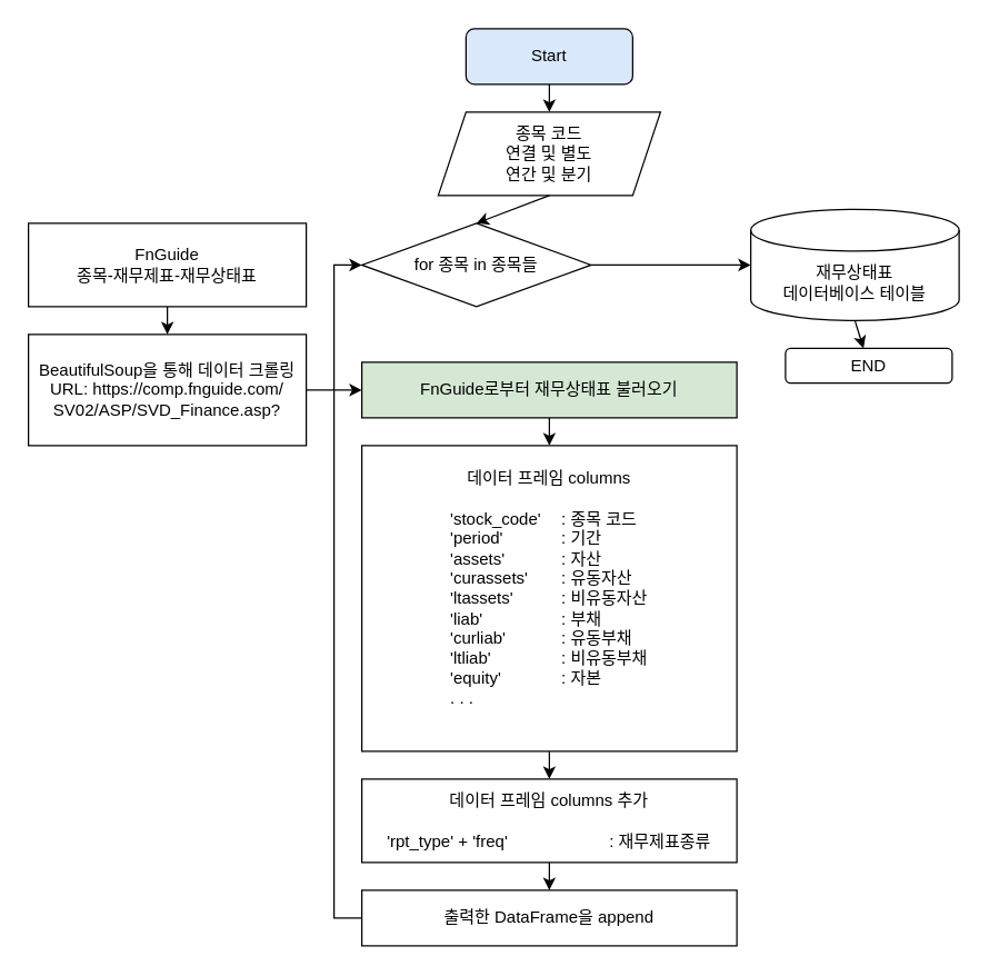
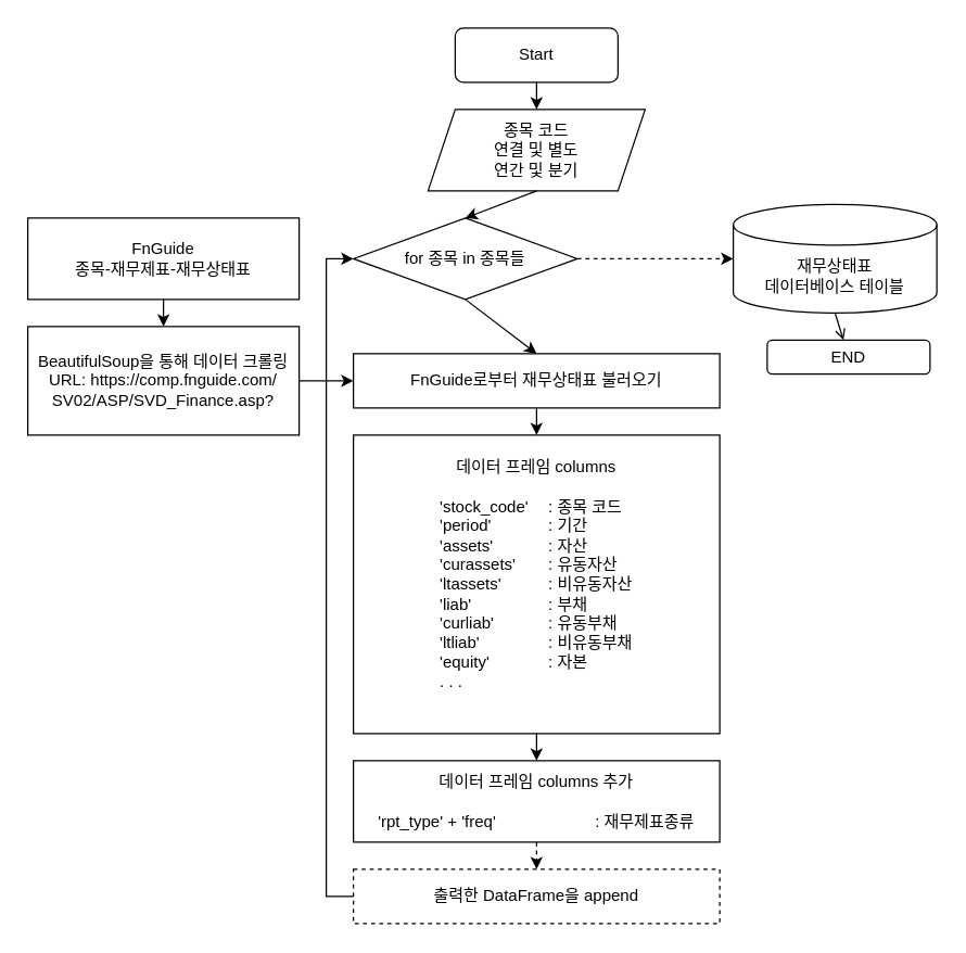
  <mxCell id="0" />
  <mxCell id="1" parent="0" />
- <mxCell id="2" value="Start" style="rounded=1;whiteSpace=wrap;html=1;fillColor=#dae8fc;" parent="1" vertex="1"><mxGeometry x="335" y="20" width="120" height="40" as="geometry" /></mxCell>
+ <mxCell id="2" value="Start" style="rounded=1;whiteSpace=wrap;html=1;" parent="1" vertex="1"><mxGeometry x="335" y="20" width="120" height="40" as="geometry" /></mxCell>
  <mxCell id="3" value="종목 코드&lt;br&gt;연결 및 별도&lt;br&gt;연간 및 분기" style="shape=parallelogram;perimeter=parallelogramPerimeter;whiteSpace=wrap;html=1;fixedSize=1;" parent="1" vertex="1"><mxGeometry x="315" y="80" width="160" height="60" as="geometry" /></mxCell>
  <mxCell id="4" value="" style="endArrow=classic;html=1;rounded=0;entryX=0.5;entryY=0;entryDx=0;entryDy=0;" parent="1" source="2" target="3" edge="1"><mxGeometry width="50" height="50" relative="1" as="geometry"><mxPoint x="382.5" y="320" as="sourcePoint" /><mxPoint x="432.5" y="270" as="targetPoint" /></mxGeometry></mxCell>
  <mxCell id="5" value="for 종목 in 종목들" style="rhombus;whiteSpace=wrap;html=1;" parent="1" vertex="1"><mxGeometry x="260" y="160" width="165" height="60" as="geometry" /></mxCell>
  <mxCell id="6" value="" style="endArrow=classic;html=1;rounded=0;exitX=0.5;exitY=1;exitDx=0;exitDy=0;entryX=0.5;entryY=0;entryDx=0;entryDy=0;" parent="1" source="3" target="5" edge="1"><mxGeometry width="50" height="50" relative="1" as="geometry"><mxPoint x="382.5" y="320" as="sourcePoint" /><mxPoint x="432.5" y="270" as="targetPoint" /></mxGeometry></mxCell>
  <mxCell id="7" value="재무상태표&lt;br&gt;데이터베이스 테이블" style="shape=cylinder3;whiteSpace=wrap;html=1;boundedLbl=1;backgroundOutline=1;size=15;" parent="1" vertex="1"><mxGeometry x="540" y="150" width="150" height="80" as="geometry" /></mxCell>
- <mxCell id="8" value="" style="endArrow=classic;html=1;rounded=0;exitX=1;exitY=0.5;exitDx=0;exitDy=0;entryX=0;entryY=0.5;entryDx=0;entryDy=0;entryPerimeter=0;" parent="1" source="5" target="7" edge="1"><mxGeometry width="50" height="50" relative="1" as="geometry"><mxPoint x="512.5" y="310" as="sourcePoint" /><mxPoint x="562.5" y="260" as="targetPoint" /></mxGeometry></mxCell>
- <mxCell id="9" value="" style="endArrow=classic;html=1;rounded=0;exitX=0.5;exitY=1;exitDx=0;exitDy=0;exitPerimeter=0;" parent="1" source="7" target="10" edge="1"><mxGeometry width="50" height="50" relative="1" as="geometry"><mxPoint x="545" y="290" as="sourcePoint" /><mxPoint x="640" y="250" as="targetPoint" /></mxGeometry></mxCell>
+ <mxCell id="8" value="" style="endArrow=classic;html=1;rounded=0;exitX=1;exitY=0.5;exitDx=0;exitDy=0;entryX=0;entryY=0.5;entryDx=0;entryDy=0;entryPerimeter=0;dashed=1;" parent="1" source="5" target="7" edge="1"><mxGeometry width="50" height="50" relative="1" as="geometry"><mxPoint x="512.5" y="310" as="sourcePoint" /><mxPoint x="562.5" y="260" as="targetPoint" /></mxGeometry></mxCell>
+ <mxCell id="9" value="" style="endArrow=open;html=1;rounded=0;exitX=0.5;exitY=1;exitDx=0;exitDy=0;exitPerimeter=0;" parent="1" source="7" target="10" edge="1"><mxGeometry width="50" height="50" relative="1" as="geometry"><mxPoint x="545" y="290" as="sourcePoint" /><mxPoint x="640" y="250" as="targetPoint" /></mxGeometry></mxCell>
  <mxCell id="10" value="END" style="rounded=1;whiteSpace=wrap;html=1;" parent="1" vertex="1"><mxGeometry x="565" y="250" width="120" height="25" as="geometry" /></mxCell>
- <mxCell id="11" value="FnGuide로부터 재무상태표 불러오기" style="rounded=0;whiteSpace=wrap;html=1;fillColor=#d5e8d4;" parent="1" vertex="1"><mxGeometry x="260" y="260" width="270" height="40" as="geometry" /></mxCell>
+ <mxCell id="11" value="FnGuide로부터 재무상태표 불러오기" style="rounded=0;whiteSpace=wrap;html=1;" parent="1" vertex="1"><mxGeometry x="260" y="260" width="270" height="40" as="geometry" /></mxCell>
+ <mxCell id="12" value="" style="endArrow=classic;html=1;rounded=0;exitX=0.5;exitY=1;exitDx=0;exitDy=0;entryX=0.5;entryY=0;entryDx=0;entryDy=0;" parent="1" source="5" target="11" edge="1"><mxGeometry width="50" height="50" relative="1" as="geometry"><mxPoint x="472.5" y="300" as="sourcePoint" /><mxPoint x="522.5" y="250" as="targetPoint" /></mxGeometry></mxCell>
  <mxCell id="13" value="" style="endArrow=classic;html=1;rounded=0;exitX=0.5;exitY=1;exitDx=0;exitDy=0;entryX=0.5;entryY=0;entryDx=0;entryDy=0;" parent="1" source="11" edge="1"><mxGeometry width="50" height="50" relative="1" as="geometry"><mxPoint x="472.5" y="300" as="sourcePoint" /><mxPoint x="395" y="320" as="targetPoint" /></mxGeometry></mxCell>
- <mxCell id="14" value="출력한 DataFrame을 append" style="rounded=0;whiteSpace=wrap;html=1;" parent="1" vertex="1"><mxGeometry x="260" y="640" width="270" height="40" as="geometry" /></mxCell>
+ <mxCell id="14" value="출력한 DataFrame을 append" style="rounded=0;whiteSpace=wrap;html=1;dashed=1;" parent="1" vertex="1"><mxGeometry x="260" y="640" width="270" height="40" as="geometry" /></mxCell>
  <mxCell id="15" value="" style="endArrow=classic;html=1;rounded=0;exitX=0;exitY=0.5;exitDx=0;exitDy=0;entryX=0;entryY=0.5;entryDx=0;entryDy=0;" parent="1" source="14" target="5" edge="1"><mxGeometry width="50" height="50" relative="1" as="geometry"><mxPoint x="310" y="620" as="sourcePoint" /><mxPoint x="360" y="570" as="targetPoint" /><Array as="points"><mxPoint x="240" y="660" /><mxPoint x="240" y="520" /><mxPoint x="240" y="190" /></Array></mxGeometry></mxCell>
  <mxCell id="16" value="데이터 프레임 columns&lt;br&gt;&lt;br&gt;&lt;div style=&quot;text-align: left;&quot;&gt;&lt;span style=&quot;background-color: initial;&quot;&gt;'stock_code'&lt;span style=&quot;white-space: pre;&quot;&gt;&#09;&lt;/span&gt;: 종목 코드&lt;/span&gt;&lt;/div&gt;&lt;div style=&quot;text-align: left;&quot;&gt;&lt;span style=&quot;background-color: initial;&quot;&gt;'period'&lt;span style=&quot;white-space: pre;&quot;&gt;&#09;&lt;span style=&quot;white-space: pre;&quot;&gt;&#09;&lt;/span&gt;&lt;/span&gt;: 기간&lt;/span&gt;&lt;/div&gt;&lt;div style=&quot;text-align: left;&quot;&gt;&lt;span style=&quot;background-color: initial;&quot;&gt;'assets'&lt;span style=&quot;white-space: pre;&quot;&gt;&#09;&lt;span style=&quot;white-space: pre;&quot;&gt;&#09;&lt;/span&gt;&lt;/span&gt;: 자산&lt;/span&gt;&lt;/div&gt;&lt;div style=&quot;text-align: left;&quot;&gt;&lt;span style=&quot;background-color: initial;&quot;&gt;'curassets'&lt;span style=&quot;white-space: pre;&quot;&gt;&#09;&lt;/span&gt;: 유동자산&lt;/span&gt;&lt;/div&gt;&lt;div style=&quot;text-align: left;&quot;&gt;&lt;span style=&quot;background-color: initial;&quot;&gt;'ltassets'&lt;span style=&quot;white-space: pre;&quot;&gt;&#09;&lt;span style=&quot;white-space: pre;&quot;&gt;&#09;&lt;/span&gt;&lt;/span&gt;: 비유동자산&lt;/span&gt;&lt;/div&gt;&lt;div style=&quot;text-align: left;&quot;&gt;&lt;span style=&quot;background-color: initial;&quot;&gt;'liab'&lt;span style=&quot;white-space: pre;&quot;&gt;&#09;&lt;/span&gt;&lt;span style=&quot;white-space: pre;&quot;&gt;&#09;&lt;span style=&quot;white-space: pre;&quot;&gt;&#09;&lt;/span&gt;&lt;/span&gt;: 부채&lt;/span&gt;&lt;/div&gt;&lt;div style=&quot;text-align: left;&quot;&gt;&lt;span style=&quot;background-color: initial;&quot;&gt;'curliab'&lt;span style=&quot;white-space: pre;&quot;&gt;&#09;&lt;/span&gt;&lt;span style=&quot;white-space: pre;&quot;&gt;&#09;&lt;/span&gt;: 유동부채&lt;/span&gt;&lt;/div&gt;&lt;div style=&quot;text-align: left;&quot;&gt;&lt;span style=&quot;background-color: initial;&quot;&gt;'ltliab'&lt;span style=&quot;white-space: pre;&quot;&gt;&#09;&lt;/span&gt;&lt;span style=&quot;white-space: pre;&quot;&gt;&#09;&lt;/span&gt;: 비유동부채&lt;/span&gt;&lt;/div&gt;&lt;div style=&quot;text-align: left;&quot;&gt;&lt;span style=&quot;background-color: initial;&quot;&gt;'equity'&lt;span style=&quot;white-space: pre;&quot;&gt;&#09;&lt;/span&gt;&lt;span style=&quot;white-space: pre;&quot;&gt;&#09;&lt;/span&gt;: 자본&lt;/span&gt;&lt;/div&gt;&lt;div style=&quot;text-align: left;&quot;&gt;. . .&lt;/div&gt;&lt;div style=&quot;text-align: left;&quot;&gt;&lt;br&gt;&lt;/div&gt;" style="rounded=0;whiteSpace=wrap;html=1;" parent="1" vertex="1"><mxGeometry x="260" y="320" width="270" height="220" as="geometry" /></mxCell>
  <mxCell id="17" value="" style="endArrow=classic;html=1;rounded=0;exitX=0.5;exitY=1;exitDx=0;exitDy=0;entryX=0.5;entryY=0;entryDx=0;entryDy=0;" parent="1" source="16" target="21" edge="1"><mxGeometry width="50" height="50" relative="1" as="geometry"><mxPoint x="420" y="320" as="sourcePoint" /><mxPoint x="470" y="270" as="targetPoint" /></mxGeometry></mxCell>
  <mxCell id="18" value="FnGuide&lt;br&gt;종목-재무제표-재무상태표" style="rounded=0;whiteSpace=wrap;html=1;" parent="1" vertex="1"><mxGeometry x="20" y="160" width="200" height="60" as="geometry" /></mxCell>
  <mxCell id="19" value="BeautifulSoup을 통해 데이터 크롤링&lt;br&gt;URL: https://comp.fnguide.com/&lt;br&gt;SV02/ASP/SVD_Finance.asp?" style="rounded=0;whiteSpace=wrap;html=1;" parent="1" vertex="1"><mxGeometry x="20" y="240" width="200" height="80" as="geometry" /></mxCell>
  <mxCell id="20" value="" style="endArrow=classic;html=1;rounded=0;exitX=0.5;exitY=1;exitDx=0;exitDy=0;entryX=0.5;entryY=0;entryDx=0;entryDy=0;" parent="1" source="18" target="19" edge="1"><mxGeometry width="50" height="50" relative="1" as="geometry"><mxPoint x="200" y="430" as="sourcePoint" /><mxPoint x="250" y="380" as="targetPoint" /></mxGeometry></mxCell>
  <mxCell id="21" value="데이터 프레임 columns 추가&lt;br&gt;&lt;br&gt;&lt;div style=&quot;text-align: left;&quot;&gt;&lt;span style=&quot;background-color: initial;&quot;&gt;'rpt_type' + 'freq' &lt;span style=&quot;white-space: pre;&quot;&gt;&#09;&lt;/span&gt;&lt;span style=&quot;white-space: pre;&quot;&gt;&#09;&lt;/span&gt;&lt;span style=&quot;white-space: pre;&quot;&gt;&#09;&lt;/span&gt;: 재무제표종류&lt;/span&gt;&lt;/div&gt;" style="rounded=0;whiteSpace=wrap;html=1;" parent="1" vertex="1"><mxGeometry x="260" y="560" width="270" height="60" as="geometry" /></mxCell>
- <mxCell id="22" value="" style="endArrow=classic;html=1;rounded=0;exitX=0.5;exitY=1;exitDx=0;exitDy=0;entryX=0.5;entryY=0;entryDx=0;entryDy=0;" parent="1" source="21" target="14" edge="1"><mxGeometry width="50" height="50" relative="1" as="geometry"><mxPoint x="330" y="410" as="sourcePoint" /><mxPoint x="380" y="360" as="targetPoint" /></mxGeometry></mxCell>
+ <mxCell id="22" value="" style="endArrow=classic;html=1;rounded=0;exitX=0.5;exitY=1;exitDx=0;exitDy=0;entryX=0.5;entryY=0;entryDx=0;entryDy=0;dashed=1;" parent="1" source="21" target="14" edge="1"><mxGeometry width="50" height="50" relative="1" as="geometry"><mxPoint x="330" y="410" as="sourcePoint" /><mxPoint x="380" y="360" as="targetPoint" /></mxGeometry></mxCell>
  <mxCell id="23" value="" style="endArrow=classic;html=1;rounded=0;exitX=1;exitY=0.5;exitDx=0;exitDy=0;entryX=0;entryY=0.5;entryDx=0;entryDy=0;" parent="1" source="19" target="11" edge="1"><mxGeometry width="50" height="50" relative="1" as="geometry"><mxPoint x="180" y="310" as="sourcePoint" /><mxPoint x="230" y="260" as="targetPoint" /></mxGeometry></mxCell>
